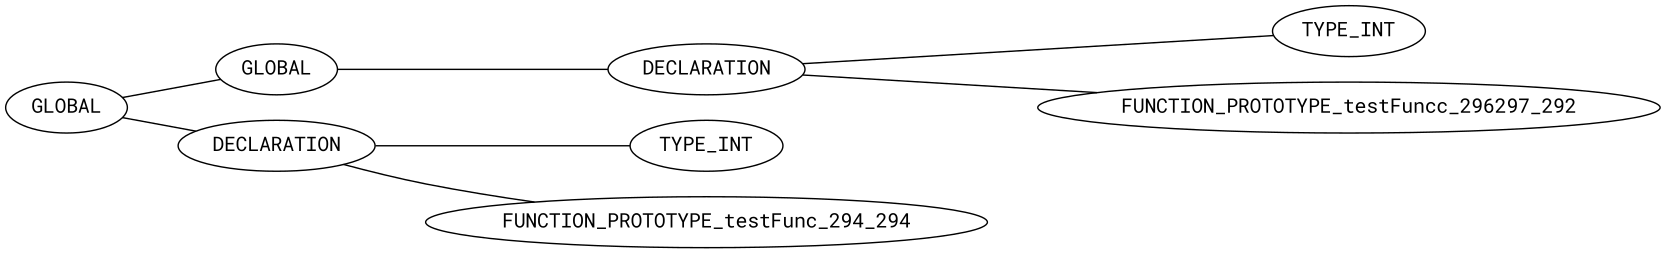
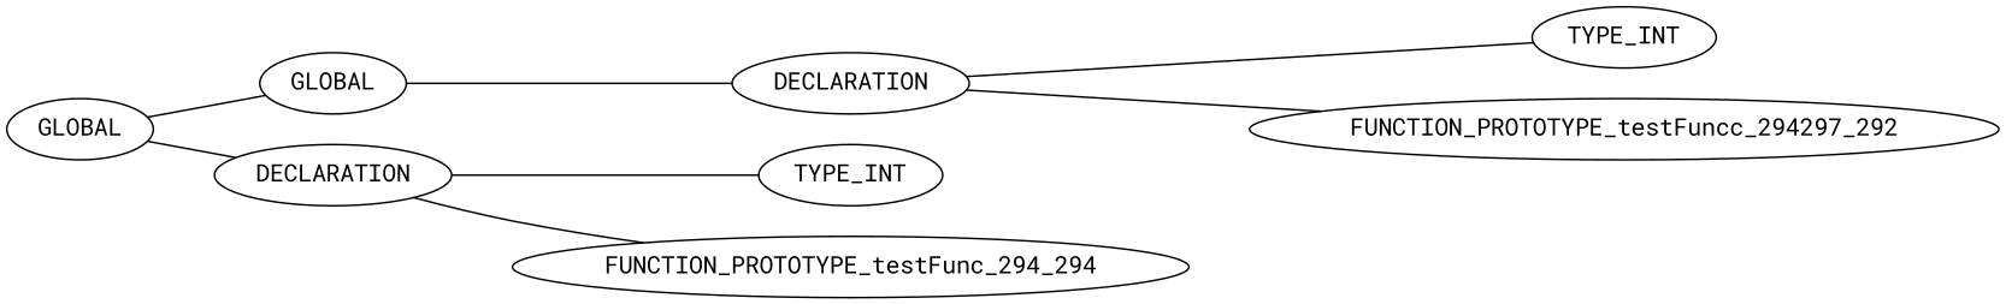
  graph {
    rankdir=LR
    fontname="Roboto Mono"
    node [fontname="Roboto Mono"]
    edge [fontname="Roboto Mono"]
    n1 [label=GLOBAL]
    n2 [label=GLOBAL]
    n3 [label=DECLARATION]
    n4 [label=DECLARATION]
    n5 [label=TYPE_INT]
-   n6 [label=FUNCTION_PROTOTYPE_testFuncc_296297_292]
+   n6 [label=FUNCTION_PROTOTYPE_testFuncc_294297_292]
    n7 [label=TYPE_INT]
    n8 [label=FUNCTION_PROTOTYPE_testFunc_294_294]
    n1 -- n2
    n1 -- n3
    n2 -- n4
    n3 -- n7
    n3 -- n8
    n4 -- n5
    n4 -- n6
  }
